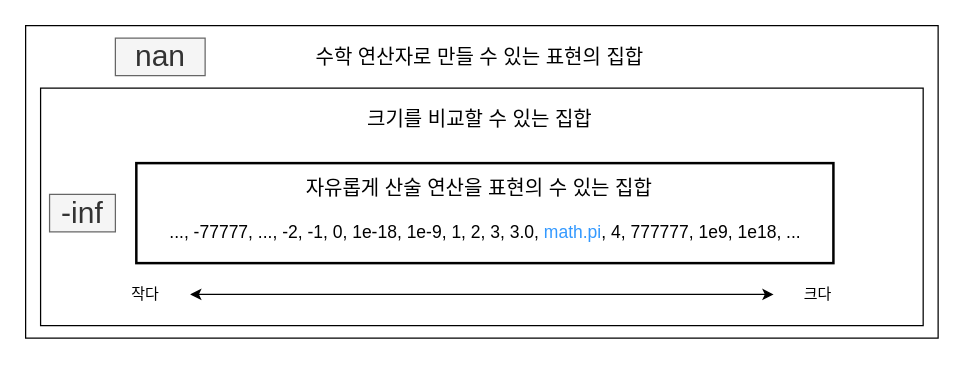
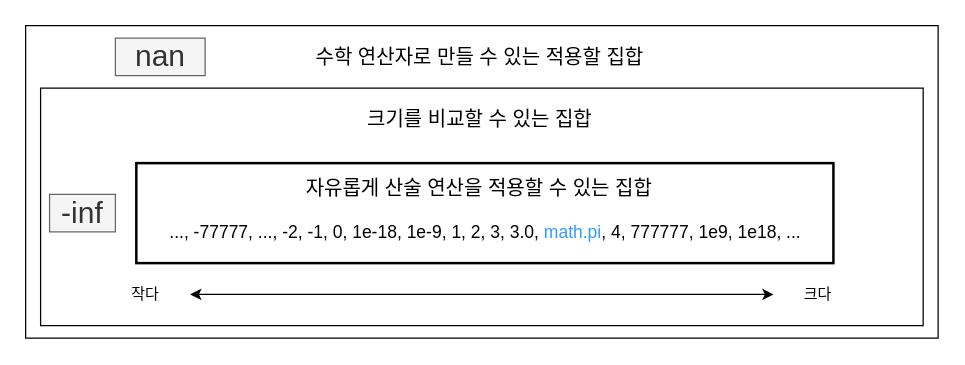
  <mxCell id="0" />
  <mxCell id="1" parent="0" />
  <mxCell id="2" value="" style="group" parent="1" vertex="1" connectable="0"><mxGeometry x="20" y="20" width="730" height="250" as="geometry" /></mxCell>
  <mxCell id="3" value="" style="rounded=0;whiteSpace=wrap;html=1;" parent="2" vertex="1"><mxGeometry width="730.0" height="250" as="geometry" /></mxCell>
  <mxCell id="4" value="" style="rounded=0;whiteSpace=wrap;html=1;" parent="2" vertex="1"><mxGeometry x="11.967" y="50" width="706.066" height="190" as="geometry" /></mxCell>
  <mxCell id="5" value="&lt;font style=&quot;font-size: 14px;&quot;&gt;..., -77777, ..., -2, -1, 0, 1e-18, 1e-9, 1, 2, 3, 3.0, &lt;font color=&quot;#3399ff&quot;&gt;math.pi&lt;/font&gt;, 4, 777777, 1e9, 1e18, ...&lt;/font&gt;" style="rounded=0;whiteSpace=wrap;html=1;strokeWidth=2;fontSize=13;verticalAlign=middle;spacingBottom=-30;" parent="2" vertex="1"><mxGeometry x="88.557" y="110" width="557.672" height="80" as="geometry" /></mxCell>
  <mxCell id="6" value="크기를 비교할 수 있는 집합" style="text;html=1;strokeColor=none;fillColor=none;align=center;verticalAlign=middle;whiteSpace=wrap;rounded=0;fontSize=16;" parent="2" vertex="1"><mxGeometry x="190.279" y="60" width="347.049" height="30" as="geometry" /></mxCell>
  <mxCell id="7" value="-inf" style="text;html=1;strokeColor=#666666;fillColor=#f5f5f5;align=center;verticalAlign=middle;whiteSpace=wrap;rounded=0;fontSize=24;fontColor=#333333;" parent="2" vertex="1"><mxGeometry x="19.148" y="135" width="52.656" height="30" as="geometry" /></mxCell>
  <mxCell id="8" value="작다" style="text;html=1;strokeColor=none;fillColor=none;align=center;verticalAlign=middle;whiteSpace=wrap;rounded=0;" parent="2" vertex="1"><mxGeometry x="59.836" y="200" width="71.803" height="30" as="geometry" /></mxCell>
  <mxCell id="9" value="크다" style="text;html=1;strokeColor=none;fillColor=none;align=center;verticalAlign=middle;whiteSpace=wrap;rounded=0;" parent="2" vertex="1"><mxGeometry x="598.361" y="200" width="71.803" height="30" as="geometry" /></mxCell>
  <mxCell id="10" value="" style="endArrow=classic;startArrow=classic;html=1;rounded=0;exitX=1;exitY=0.5;exitDx=0;exitDy=0;entryX=0;entryY=0.5;entryDx=0;entryDy=0;" parent="2" source="8" target="9" edge="1"><mxGeometry width="50" height="50" relative="1" as="geometry"><mxPoint x="143.607" y="171" as="sourcePoint" /><mxPoint x="622.295" y="171" as="targetPoint" /></mxGeometry></mxCell>
  <mxCell id="11" value="nan" style="text;html=1;align=center;verticalAlign=middle;whiteSpace=wrap;rounded=0;fontSize=24;fillColor=#f5f5f5;fontColor=#333333;strokeColor=#666666;" parent="2" vertex="1"><mxGeometry x="71.803" y="10" width="71.803" height="30" as="geometry" /></mxCell>
- <mxCell id="12" value="자유롭게 산술 연산을 표현의 수 있는 집합" style="text;html=1;strokeColor=none;fillColor=none;align=center;verticalAlign=middle;whiteSpace=wrap;rounded=0;fontSize=16;" parent="2" vertex="1"><mxGeometry x="171.131" y="115" width="384.148" height="30" as="geometry" /></mxCell>
- <mxCell id="13" value="수학 연산자로 만들 수 있는 표현의 집합" style="text;html=1;strokeColor=none;fillColor=none;align=center;verticalAlign=middle;whiteSpace=wrap;rounded=0;fontSize=16;" parent="2" vertex="1"><mxGeometry x="190.279" y="10" width="347.049" height="30" as="geometry" /></mxCell>
+ <mxCell id="12" value="자유롭게 산술 연산을 적용할 수 있는 집합" style="text;html=1;strokeColor=none;fillColor=none;align=center;verticalAlign=middle;whiteSpace=wrap;rounded=0;fontSize=16;" parent="2" vertex="1"><mxGeometry x="171.131" y="115" width="384.148" height="30" as="geometry" /></mxCell>
+ <mxCell id="13" value="수학 연산자로 만들 수 있는 적용할 집합" style="text;html=1;strokeColor=none;fillColor=none;align=center;verticalAlign=middle;whiteSpace=wrap;rounded=0;fontSize=16;" parent="2" vertex="1"><mxGeometry x="190.279" y="10" width="347.049" height="30" as="geometry" /></mxCell>
